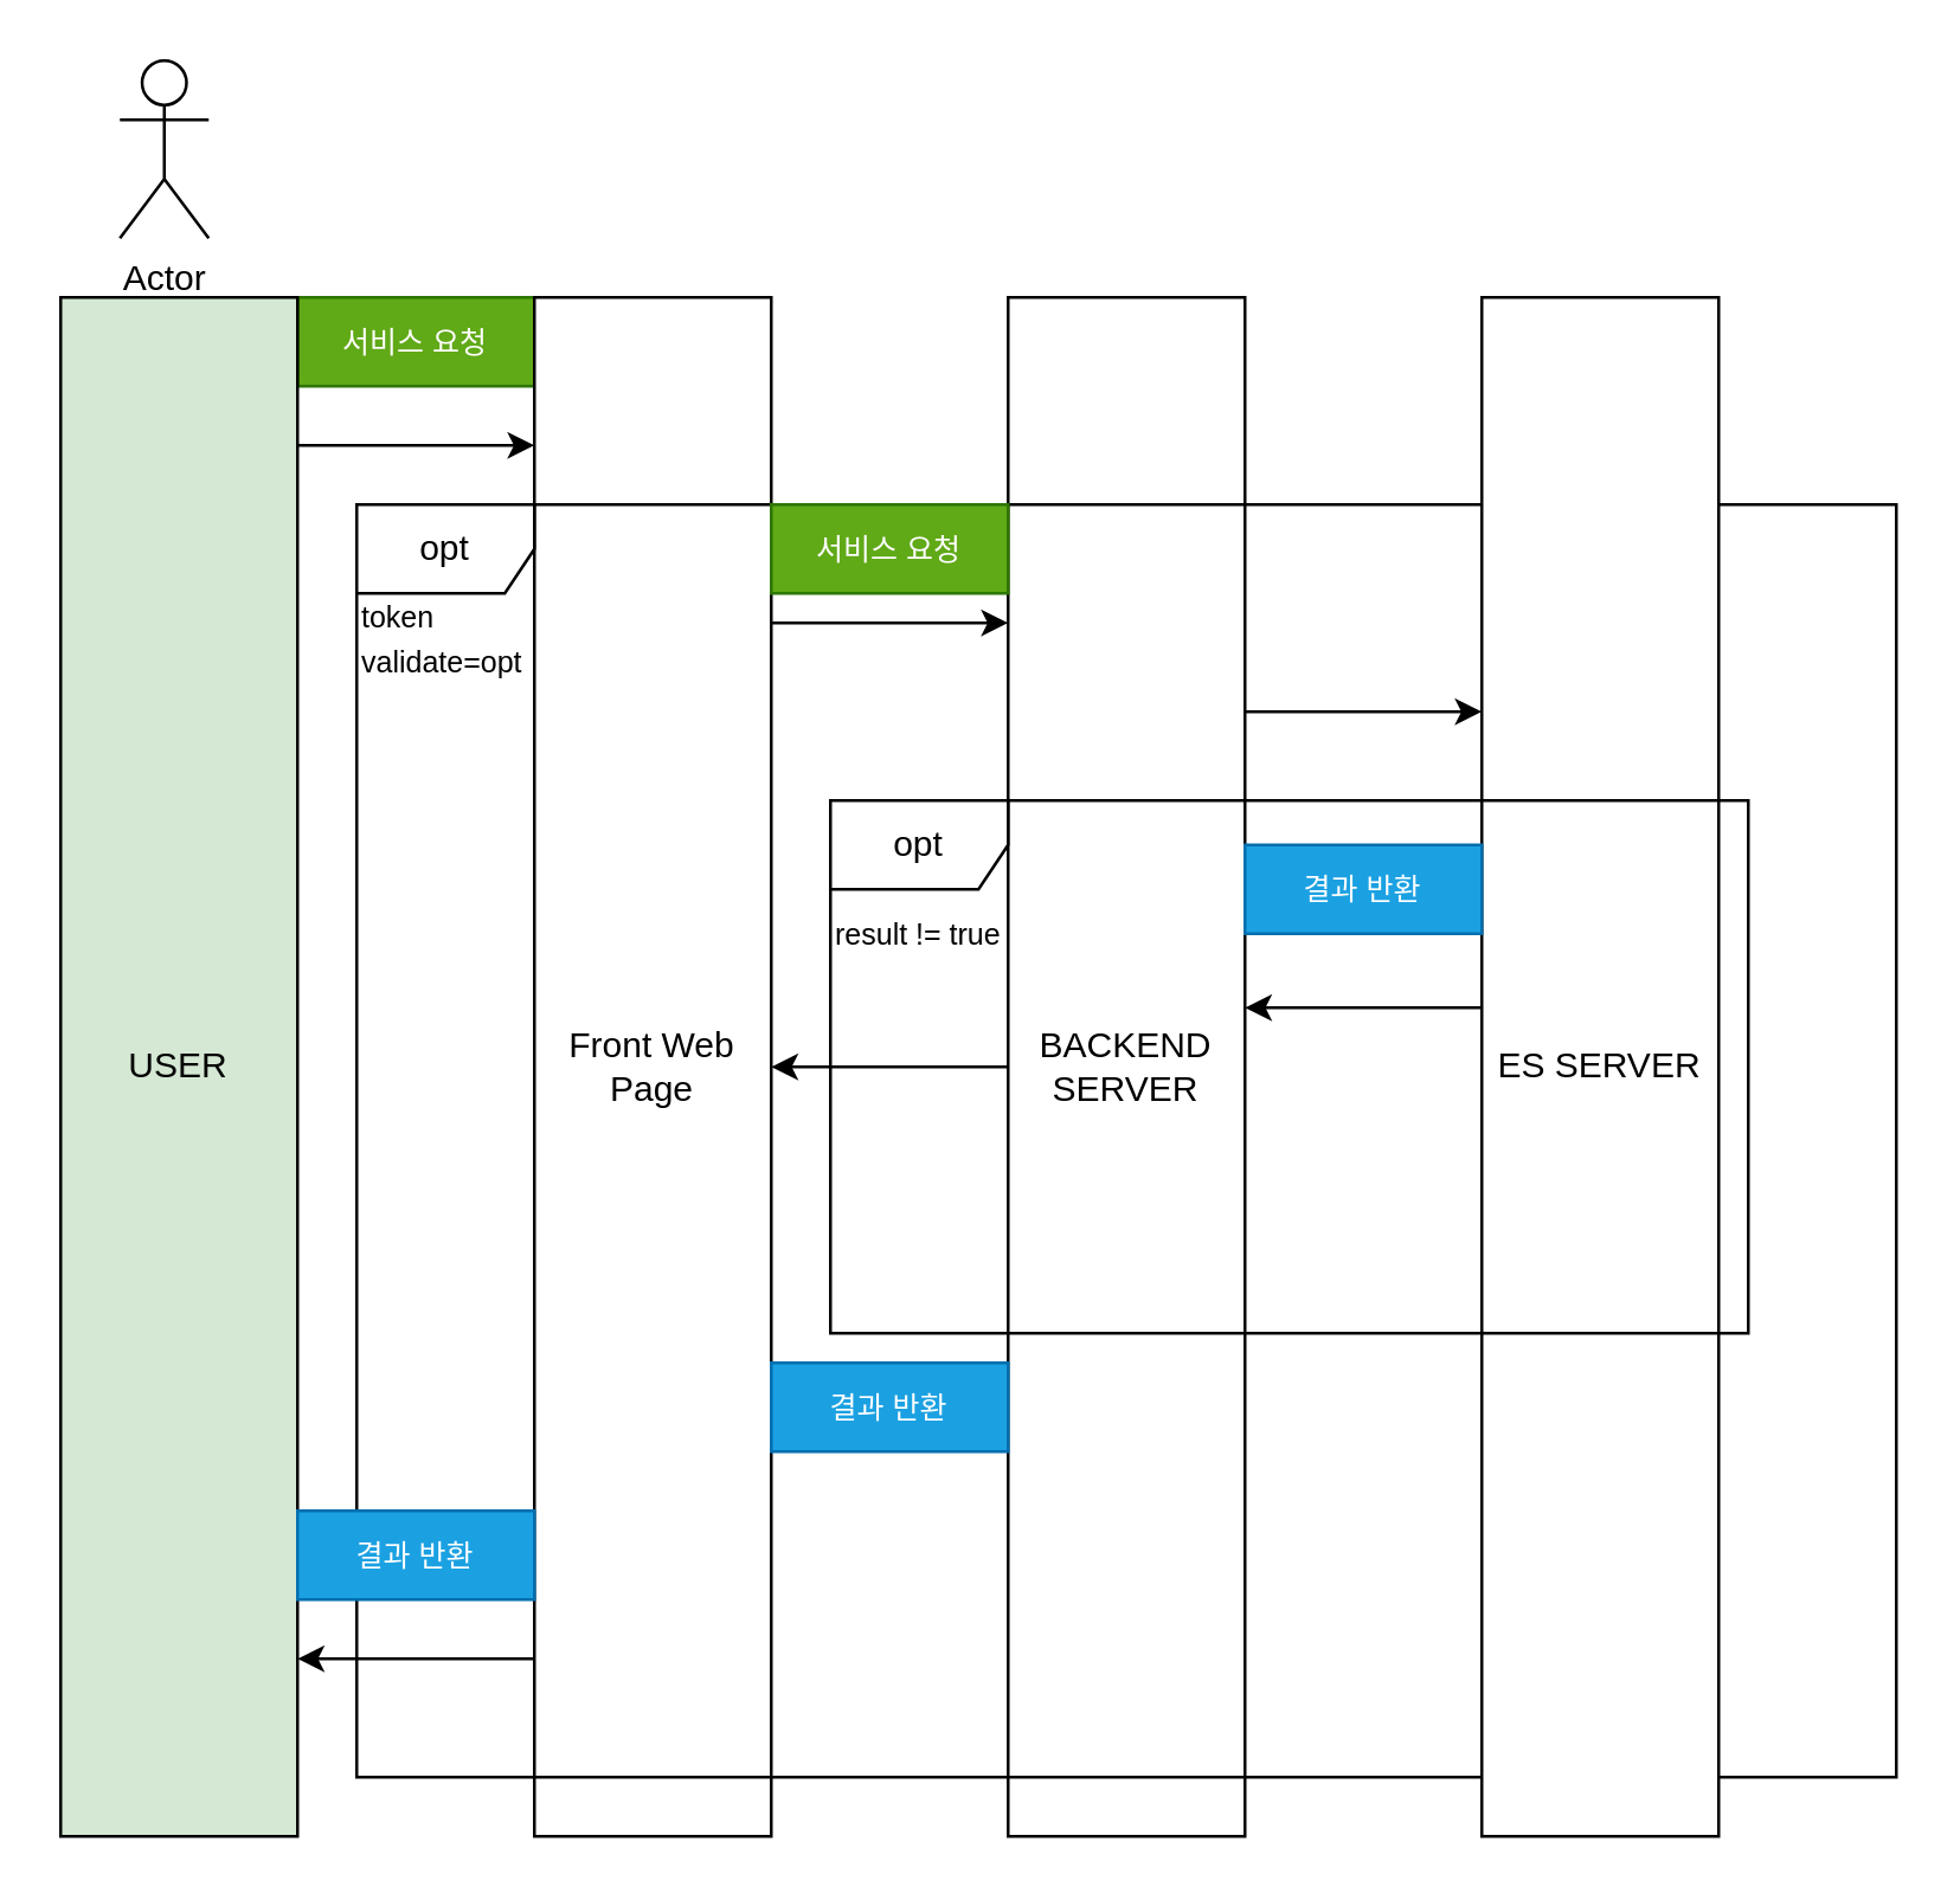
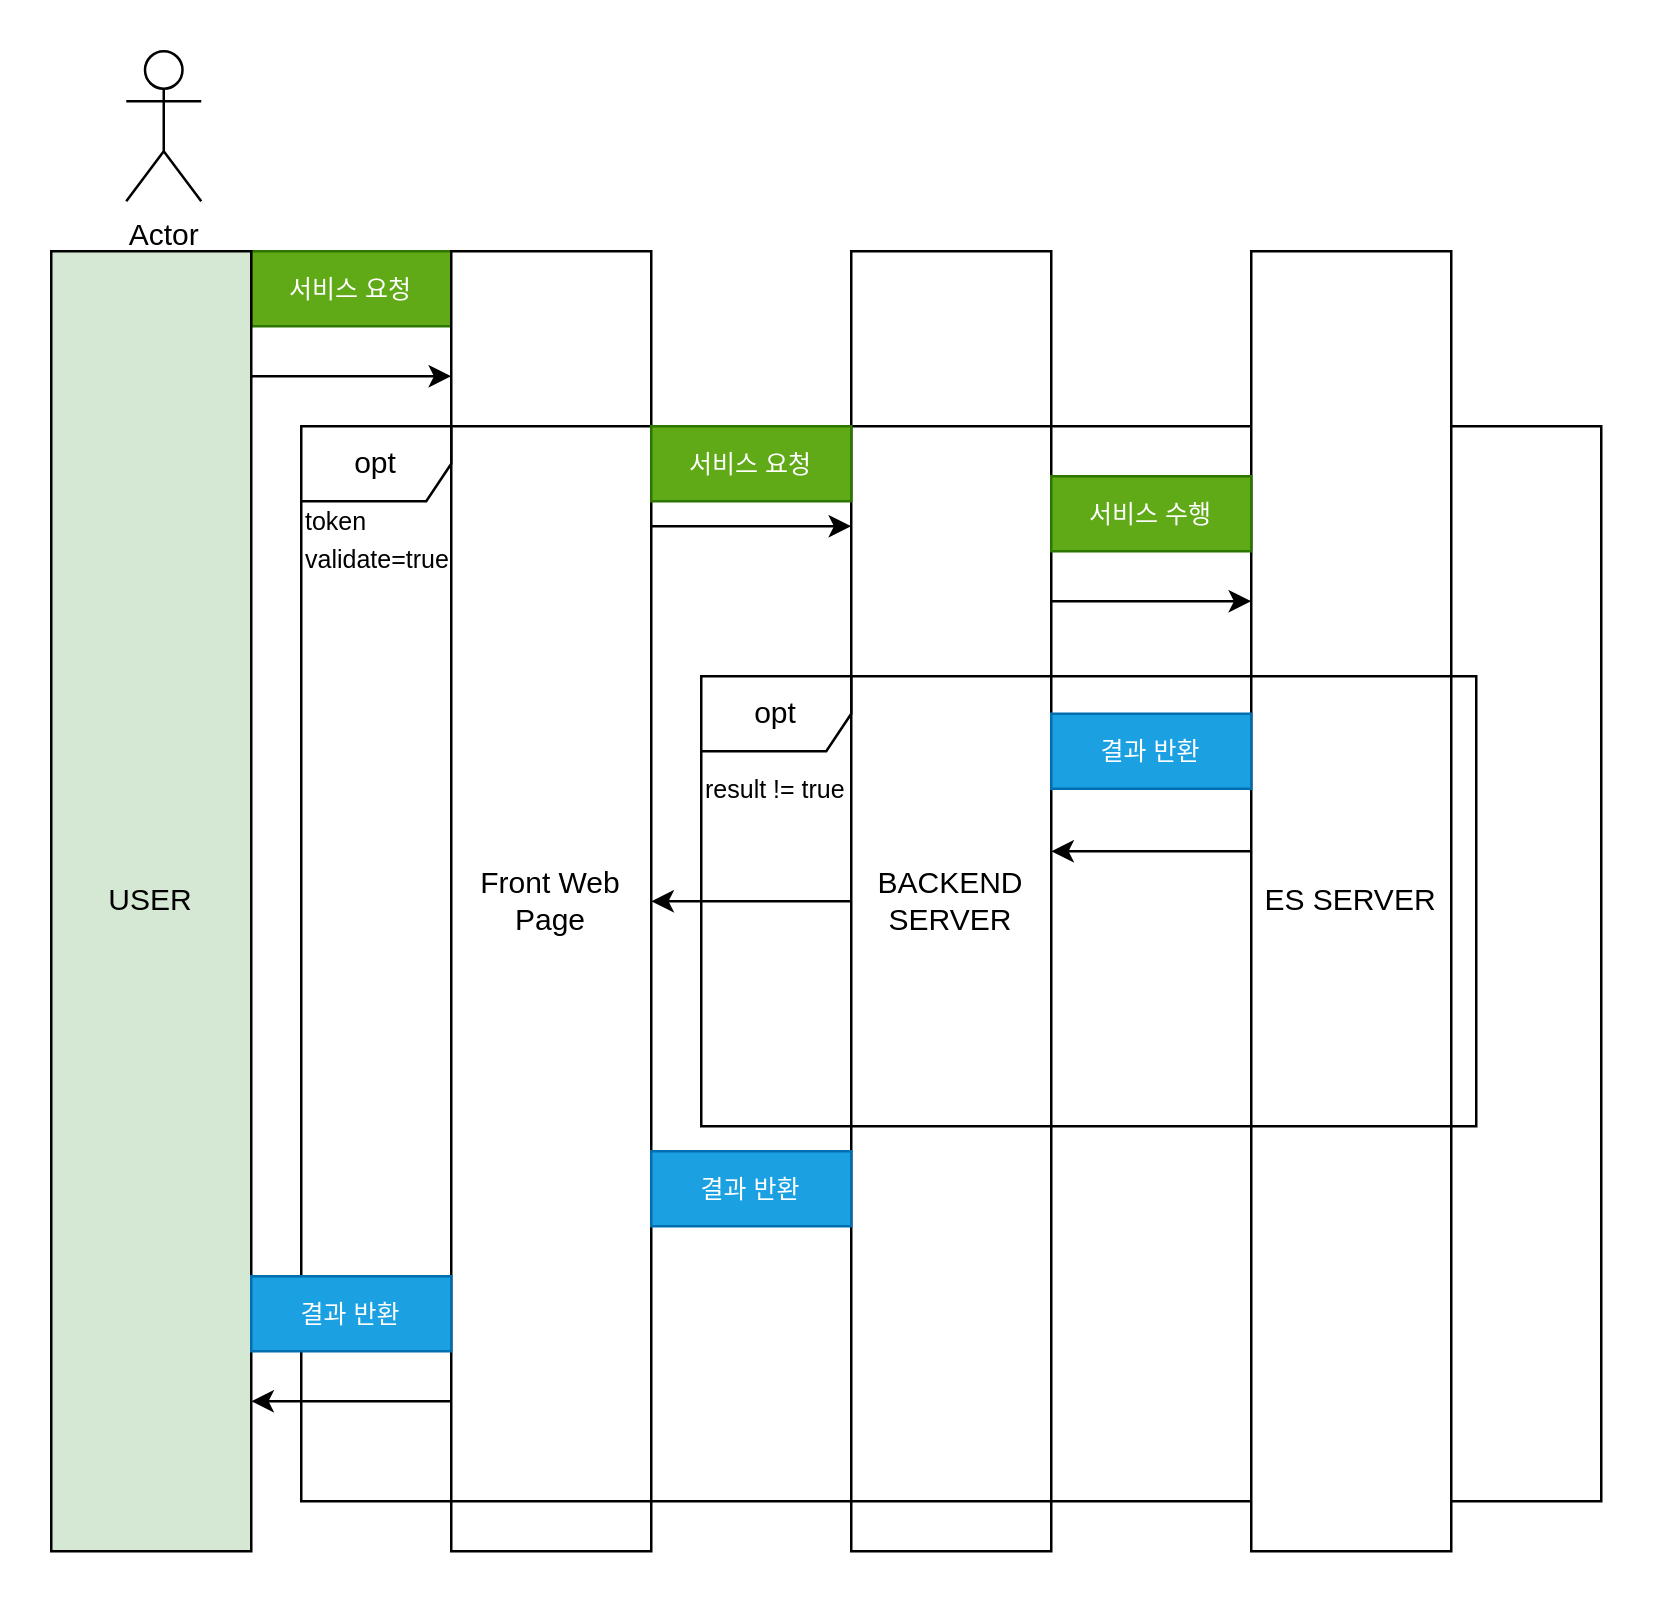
  <mxCell id="0" />
  <mxCell id="1" parent="0" />
- <mxCell id="2" value="Actor" style="shape=umlActor;verticalLabelPosition=bottom;verticalAlign=top;html=1;outlineConnect=0;" vertex="1" parent="1"><mxGeometry x="40" width="30" height="60" as="geometry" y="20" /></mxCell>
+ <mxCell id="2" value="Actor" style="shape=umlActor;verticalLabelPosition=bottom;verticalAlign=top;html=1;outlineConnect=0;" vertex="1" parent="1"><mxGeometry x="50" y="20" width="30" height="60" as="geometry" /></mxCell>
  <mxCell id="3" value="&lt;font style=&quot;font-size: 10px;&quot;&gt;서비스 요청&lt;/font&gt;" style="text;html=1;align=center;verticalAlign=middle;whiteSpace=wrap;rounded=0;fillColor=#60a917;fontColor=#ffffff;strokeColor=#2D7600;" vertex="1" parent="1"><mxGeometry x="100" y="100" width="80" height="30" as="geometry" /></mxCell>
  <mxCell id="4" style="edgeStyle=orthogonalEdgeStyle;rounded=0;orthogonalLoop=1;jettySize=auto;html=1;exitX=0.5;exitY=1;exitDx=0;exitDy=0;" edge="1" parent="1"><mxGeometry relative="1" as="geometry"><mxPoint x="140" y="180" as="sourcePoint" /><mxPoint x="140" y="180" as="targetPoint" /></mxGeometry></mxCell>
  <mxCell id="5" style="edgeStyle=orthogonalEdgeStyle;rounded=0;orthogonalLoop=1;jettySize=auto;html=1;" edge="1" parent="1" source="6" target="9"><mxGeometry relative="1" as="geometry"><Array as="points"><mxPoint x="140" y="150" /><mxPoint x="140" y="150" /></Array></mxGeometry></mxCell>
  <mxCell id="6" value="USER" style="rounded=0;whiteSpace=wrap;html=1;fillColor=#d5e8d4;" vertex="1" parent="1"><mxGeometry x="20" y="100" width="80" height="520" as="geometry" /></mxCell>
  <mxCell id="7" style="edgeStyle=orthogonalEdgeStyle;rounded=0;orthogonalLoop=1;jettySize=auto;html=1;" edge="1" parent="1" source="9" target="12"><mxGeometry relative="1" as="geometry"><Array as="points"><mxPoint x="300" y="210" /><mxPoint x="300" y="210" /></Array></mxGeometry></mxCell>
  <mxCell id="8" style="edgeStyle=orthogonalEdgeStyle;rounded=0;orthogonalLoop=1;jettySize=auto;html=1;" edge="1" parent="1" source="9" target="6"><mxGeometry relative="1" as="geometry"><Array as="points"><mxPoint x="140" y="560" /><mxPoint x="140" y="560" /></Array></mxGeometry></mxCell>
  <mxCell id="9" value="Front Web Page" style="rounded=0;whiteSpace=wrap;html=1;" vertex="1" parent="1"><mxGeometry x="180" y="100" width="80" height="520" as="geometry" /></mxCell>
  <mxCell id="10" style="edgeStyle=orthogonalEdgeStyle;rounded=0;orthogonalLoop=1;jettySize=auto;html=1;entryX=0;entryY=0.5;entryDx=0;entryDy=0;" edge="1" parent="1"><mxGeometry relative="1" as="geometry"><mxPoint x="420" y="240" as="sourcePoint" /><mxPoint x="500" y="240" as="targetPoint" /></mxGeometry></mxCell>
  <mxCell id="11" style="edgeStyle=orthogonalEdgeStyle;rounded=0;orthogonalLoop=1;jettySize=auto;html=1;" edge="1" parent="1" source="12" target="9"><mxGeometry relative="1" as="geometry" /></mxCell>
  <mxCell id="12" value="BACKEND SERVER" style="rounded=0;whiteSpace=wrap;html=1;" vertex="1" parent="1"><mxGeometry x="340" y="100" width="80" height="520" as="geometry" /></mxCell>
  <mxCell id="13" value="opt" style="shape=umlFrame;whiteSpace=wrap;html=1;pointerEvents=0;" vertex="1" parent="1"><mxGeometry x="120" y="170" width="520" height="430" as="geometry" /></mxCell>
- <mxCell id="14" value="&lt;font style=&quot;font-size: 10px;&quot;&gt;token &lt;br&gt;validate=opt&lt;/font&gt;" style="text;html=1;align=left;verticalAlign=middle;resizable=0;points=[];autosize=1;strokeColor=none;fillColor=none;" vertex="1" parent="1"><mxGeometry x="120" y="195" width="80" height="40" as="geometry" /></mxCell>
+ <mxCell id="14" value="&lt;font style=&quot;font-size: 10px;&quot;&gt;token &lt;br&gt;validate=true&lt;/font&gt;" style="text;html=1;align=left;verticalAlign=middle;resizable=0;points=[];autosize=1;strokeColor=none;fillColor=none;" vertex="1" parent="1"><mxGeometry x="120" y="195" width="80" height="40" as="geometry" /></mxCell>
  <mxCell id="15" value="&lt;font style=&quot;font-size: 10px;&quot;&gt;서비스 요청&lt;/font&gt;" style="text;html=1;align=center;verticalAlign=middle;whiteSpace=wrap;rounded=0;fillColor=#60a917;fontColor=#ffffff;strokeColor=#2D7600;" vertex="1" parent="1"><mxGeometry x="260" y="170" width="80" height="30" as="geometry" /></mxCell>
  <mxCell id="16" style="edgeStyle=orthogonalEdgeStyle;rounded=0;orthogonalLoop=1;jettySize=auto;html=1;" edge="1" parent="1" source="17" target="12"><mxGeometry relative="1" as="geometry"><Array as="points"><mxPoint x="440" y="340" /><mxPoint x="440" y="340" /></Array></mxGeometry></mxCell>
  <mxCell id="17" value="ES SERVER" style="rounded=0;whiteSpace=wrap;html=1;" vertex="1" parent="1"><mxGeometry x="500" y="100" width="80" height="520" as="geometry" /></mxCell>
+ <mxCell id="18" value="&lt;font style=&quot;font-size: 10px;&quot;&gt;서비스 수행&lt;/font&gt;" style="text;html=1;align=center;verticalAlign=middle;whiteSpace=wrap;rounded=0;fillColor=#60a917;fontColor=#ffffff;strokeColor=#2D7600;" vertex="1" parent="1"><mxGeometry x="420" y="190" width="80" height="30" as="geometry" /></mxCell>
  <mxCell id="19" value="opt" style="shape=umlFrame;whiteSpace=wrap;html=1;pointerEvents=0;" vertex="1" parent="1"><mxGeometry x="280" y="270" width="310" height="180" as="geometry" /></mxCell>
  <mxCell id="20" value="&lt;font style=&quot;font-size: 10px;&quot;&gt;result != true&lt;/font&gt;" style="text;html=1;align=left;verticalAlign=middle;resizable=0;points=[];autosize=1;strokeColor=none;fillColor=none;" vertex="1" parent="1"><mxGeometry x="280" y="300" width="80" height="30" as="geometry" /></mxCell>
  <mxCell id="21" value="&lt;span style=&quot;font-size: 10px;&quot;&gt;결과 반환&lt;/span&gt;" style="text;html=1;align=center;verticalAlign=middle;whiteSpace=wrap;rounded=0;fillColor=#1ba1e2;fontColor=#ffffff;strokeColor=#006EAF;" vertex="1" parent="1"><mxGeometry x="420" y="285" width="80" height="30" as="geometry" /></mxCell>
  <mxCell id="22" value="&lt;span style=&quot;font-size: 10px;&quot;&gt;결과 반환&lt;/span&gt;" style="text;html=1;align=center;verticalAlign=middle;whiteSpace=wrap;rounded=0;fillColor=#1ba1e2;fontColor=#ffffff;strokeColor=#006EAF;" vertex="1" parent="1"><mxGeometry x="260" y="460" width="80" height="30" as="geometry" /></mxCell>
  <mxCell id="23" value="&lt;span style=&quot;font-size: 10px;&quot;&gt;결과 반환&lt;/span&gt;" style="text;html=1;align=center;verticalAlign=middle;whiteSpace=wrap;rounded=0;fillColor=#1ba1e2;fontColor=#ffffff;strokeColor=#006EAF;" vertex="1" parent="1"><mxGeometry x="100" y="510" width="80" height="30" as="geometry" /></mxCell>
